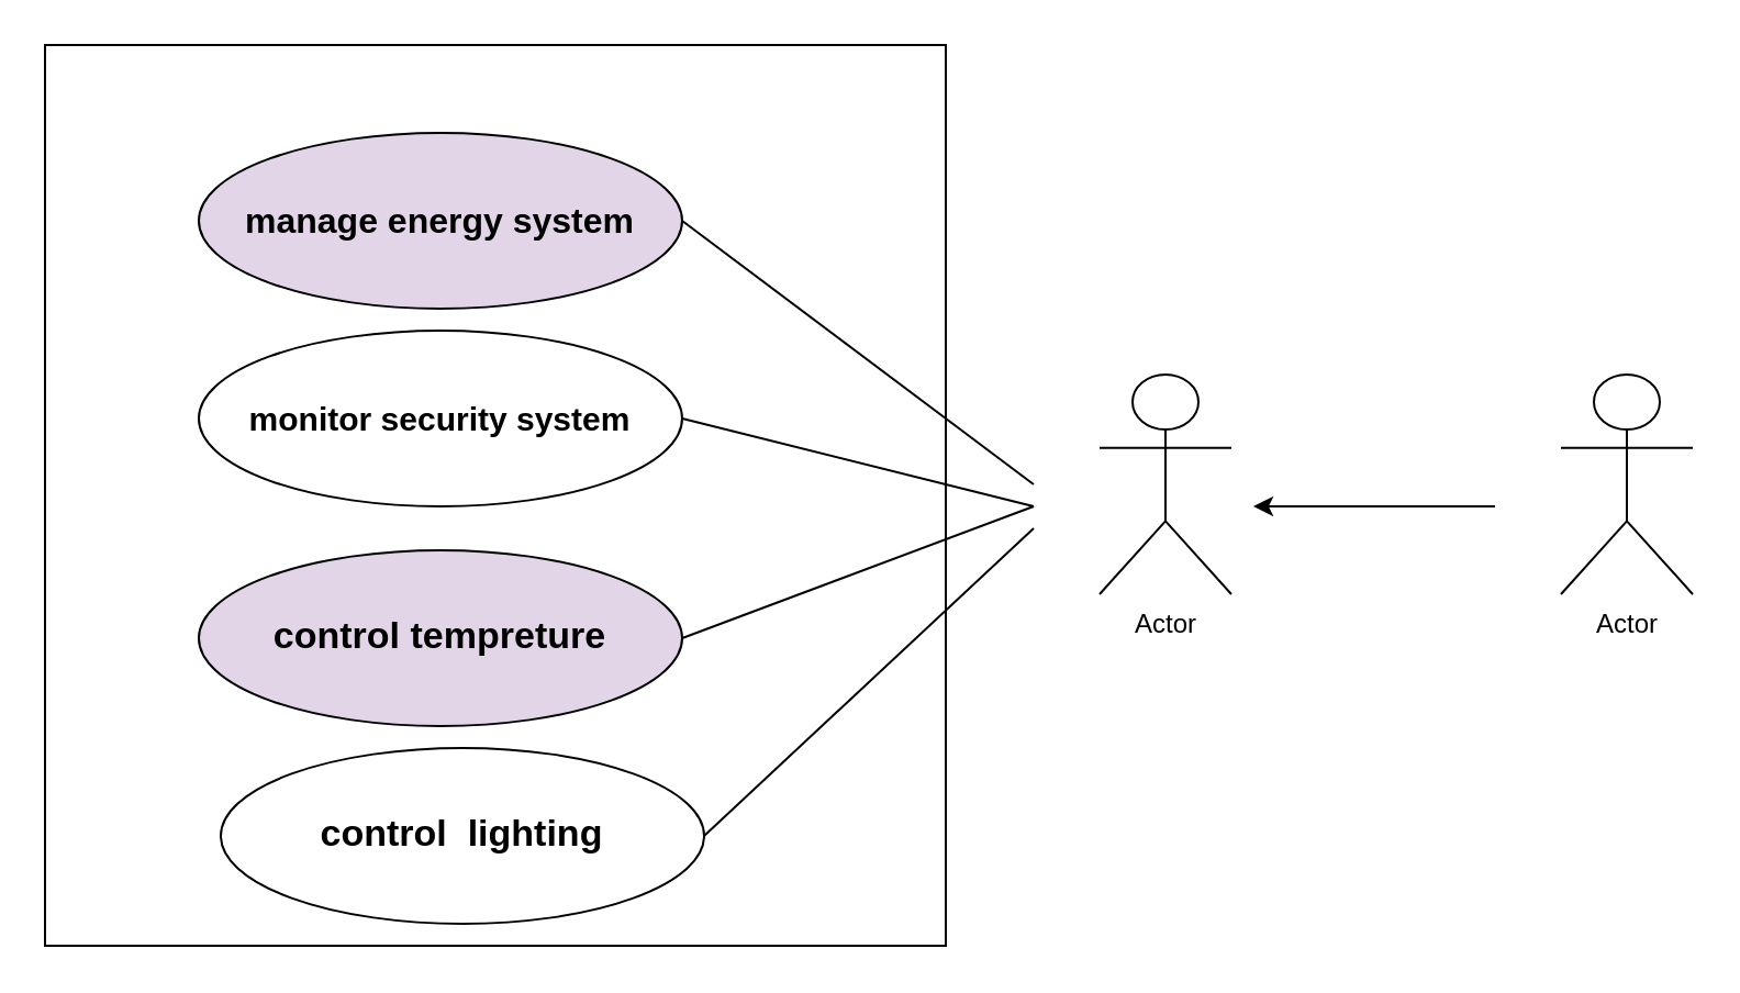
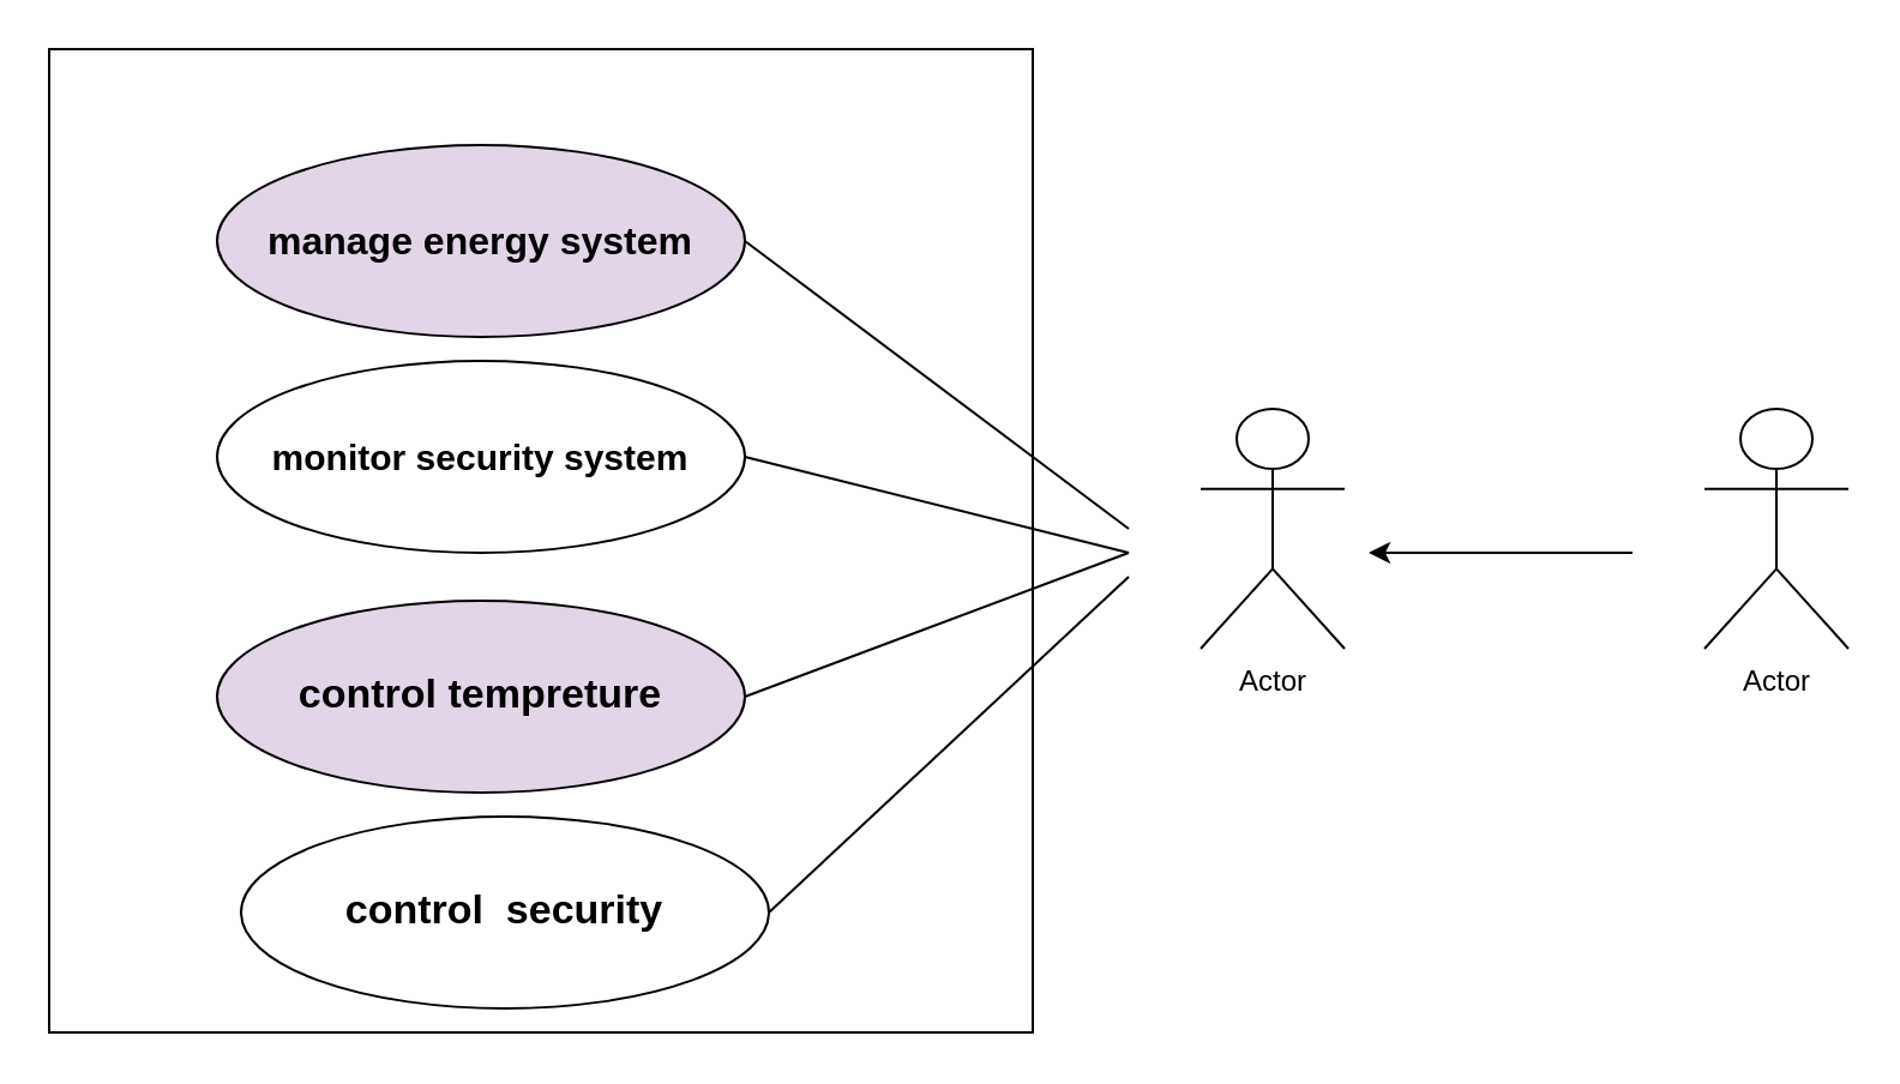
  <mxCell id="0" />
  <mxCell id="1" parent="0" />
  <mxCell id="2" value="" style="whiteSpace=wrap;html=1;aspect=fixed;" vertex="1" parent="1"><mxGeometry x="20" y="20" width="410" height="410" as="geometry" /></mxCell>
  <mxCell id="3" value="&lt;b&gt;&lt;font style=&quot;font-size: 16px;&quot;&gt;manage energy system&lt;/font&gt;&lt;/b&gt;" style="ellipse;whiteSpace=wrap;html=1;fillColor=#e1d5e7;" vertex="1" parent="1"><mxGeometry x="90" y="60" width="220" height="80" as="geometry" /></mxCell>
  <mxCell id="4" value="&lt;b&gt;&lt;font style=&quot;font-size: 15px;&quot;&gt;monitor security system&lt;/font&gt;&lt;/b&gt;" style="ellipse;whiteSpace=wrap;html=1;" vertex="1" parent="1"><mxGeometry x="90" y="150" width="220" height="80" as="geometry" /></mxCell>
  <mxCell id="5" value="&lt;b&gt;&lt;font style=&quot;font-size: 17px;&quot;&gt;control tempreture&lt;/font&gt;&lt;/b&gt;" style="ellipse;whiteSpace=wrap;html=1;fillColor=#e1d5e7;" vertex="1" parent="1"><mxGeometry x="90" y="250" width="220" height="80" as="geometry" /></mxCell>
- <mxCell id="6" value="&lt;b&gt;&lt;font style=&quot;font-size: 17px;&quot;&gt;control&amp;nbsp; lighting&lt;/font&gt;&lt;/b&gt;" style="ellipse;whiteSpace=wrap;html=1;" vertex="1" parent="1"><mxGeometry x="100" y="340" width="220" height="80" as="geometry" /></mxCell>
+ <mxCell id="6" value="&lt;b&gt;&lt;font style=&quot;font-size: 17px;&quot;&gt;control&amp;nbsp; security&lt;/font&gt;&lt;/b&gt;" style="ellipse;whiteSpace=wrap;html=1;" vertex="1" parent="1"><mxGeometry x="100" y="340" width="220" height="80" as="geometry" /></mxCell>
  <mxCell id="7" value="Actor" style="shape=umlActor;verticalLabelPosition=bottom;verticalAlign=top;html=1;outlineConnect=0;" vertex="1" parent="1"><mxGeometry x="500" y="170" width="60" height="100" as="geometry" /></mxCell>
  <mxCell id="8" value="Actor" style="shape=umlActor;verticalLabelPosition=bottom;verticalAlign=top;html=1;outlineConnect=0;" vertex="1" parent="1"><mxGeometry x="710" y="170" width="60" height="100" as="geometry" /></mxCell>
  <mxCell id="9" value="" style="endArrow=classic;html=1;rounded=0;" edge="1" parent="1"><mxGeometry width="50" height="50" relative="1" as="geometry"><mxPoint x="680" y="230" as="sourcePoint" /><mxPoint x="570" y="230" as="targetPoint" /></mxGeometry></mxCell>
  <mxCell id="10" value="" style="endArrow=none;html=1;rounded=0;" edge="1" parent="1"><mxGeometry width="50" height="50" relative="1" as="geometry"><mxPoint x="320" y="380" as="sourcePoint" /><mxPoint x="470" y="240" as="targetPoint" /></mxGeometry></mxCell>
  <mxCell id="11" value="" style="endArrow=none;html=1;rounded=0;" edge="1" parent="1"><mxGeometry width="50" height="50" relative="1" as="geometry"><mxPoint x="310" y="290" as="sourcePoint" /><mxPoint x="470" y="230" as="targetPoint" /></mxGeometry></mxCell>
  <mxCell id="12" value="" style="endArrow=none;html=1;rounded=0;" edge="1" parent="1"><mxGeometry width="50" height="50" relative="1" as="geometry"><mxPoint x="310" y="190" as="sourcePoint" /><mxPoint x="470" y="230" as="targetPoint" /></mxGeometry></mxCell>
  <mxCell id="13" value="" style="endArrow=none;html=1;rounded=0;" edge="1" parent="1"><mxGeometry width="50" height="50" relative="1" as="geometry"><mxPoint x="310" y="100" as="sourcePoint" /><mxPoint x="470" y="220" as="targetPoint" /></mxGeometry></mxCell>
